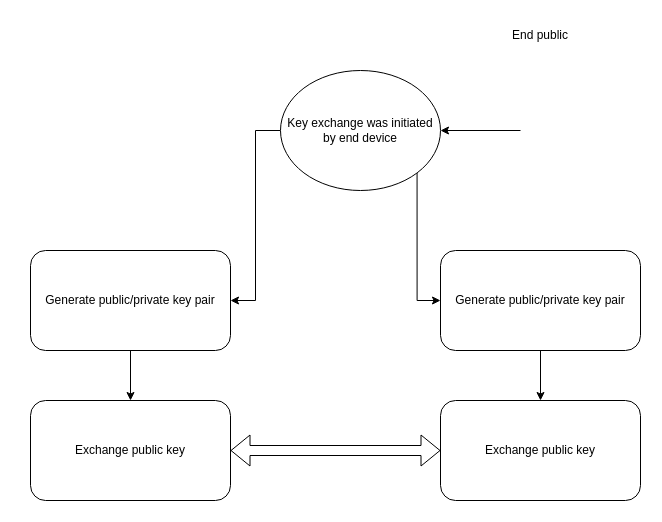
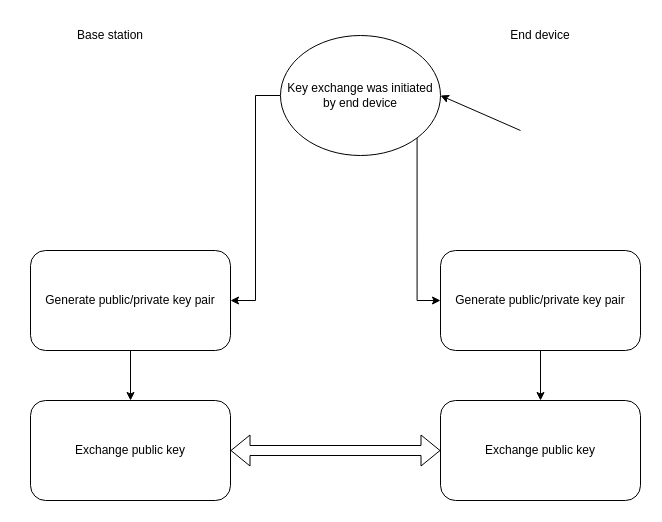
  <mxCell id="0" />
  <mxCell id="1" parent="0" />
  <mxCell id="2" style="edgeStyle=orthogonalEdgeStyle;rounded=0;orthogonalLoop=1;jettySize=auto;html=1;exitX=0.5;exitY=1;exitDx=0;exitDy=0;entryX=0.5;entryY=0;entryDx=0;entryDy=0;" edge="1" parent="1" source="3" target="12"><mxGeometry relative="1" as="geometry" /></mxCell>
  <mxCell id="3" value="Generate public/private key pair" style="rounded=1;whiteSpace=wrap;html=1;" vertex="1" parent="1"><mxGeometry x="30" y="250" width="200" height="100" as="geometry" /></mxCell>
- <mxCell id="5" value="End public" style="text;html=1;strokeColor=none;fillColor=none;align=center;verticalAlign=middle;whiteSpace=wrap;rounded=0;" vertex="1" parent="1"><mxGeometry x="450" y="20" width="180" height="30" as="geometry" /></mxCell>
+ <mxCell id="4" value="Base station" style="text;html=1;strokeColor=none;fillColor=none;align=center;verticalAlign=middle;whiteSpace=wrap;rounded=0;" vertex="1" parent="1"><mxGeometry x="20" y="20" width="180" height="30" as="geometry" /></mxCell>
+ <mxCell id="5" value="End device" style="text;html=1;strokeColor=none;fillColor=none;align=center;verticalAlign=middle;whiteSpace=wrap;rounded=0;" vertex="1" parent="1"><mxGeometry x="450" y="20" width="180" height="30" as="geometry" /></mxCell>
  <mxCell id="6" style="edgeStyle=orthogonalEdgeStyle;rounded=0;orthogonalLoop=1;jettySize=auto;html=1;exitX=0;exitY=0.5;exitDx=0;exitDy=0;entryX=1;entryY=0.5;entryDx=0;entryDy=0;" edge="1" parent="1" source="8" target="3"><mxGeometry relative="1" as="geometry" /></mxCell>
  <mxCell id="7" style="edgeStyle=orthogonalEdgeStyle;rounded=0;orthogonalLoop=1;jettySize=auto;html=1;exitX=1;exitY=1;exitDx=0;exitDy=0;entryX=0;entryY=0.5;entryDx=0;entryDy=0;" edge="1" parent="1" source="8" target="11"><mxGeometry relative="1" as="geometry" /></mxCell>
- <mxCell id="8" value="Key exchange was initiated by end device" style="ellipse;whiteSpace=wrap;html=1;" vertex="1" parent="1"><mxGeometry x="280" y="70" width="160" height="120" as="geometry" /></mxCell>
+ <mxCell id="8" value="Key exchange was initiated by end device" style="ellipse;whiteSpace=wrap;html=1;" vertex="1" parent="1"><mxGeometry x="280" y="35" width="160" height="120" as="geometry" /></mxCell>
  <mxCell id="9" value="" style="endArrow=classic;html=1;rounded=0;entryX=1;entryY=0.5;entryDx=0;entryDy=0;" edge="1" parent="1" target="8"><mxGeometry width="50" height="50" relative="1" as="geometry"><mxPoint x="520" y="130" as="sourcePoint" /><mxPoint x="550" y="120" as="targetPoint" /></mxGeometry></mxCell>
  <mxCell id="10" style="edgeStyle=orthogonalEdgeStyle;rounded=0;orthogonalLoop=1;jettySize=auto;html=1;exitX=0.5;exitY=1;exitDx=0;exitDy=0;entryX=0.5;entryY=0;entryDx=0;entryDy=0;" edge="1" parent="1" source="11" target="13"><mxGeometry relative="1" as="geometry" /></mxCell>
  <mxCell id="11" value="Generate public/private key pair" style="rounded=1;whiteSpace=wrap;html=1;" vertex="1" parent="1"><mxGeometry x="440" y="250" width="200" height="100" as="geometry" /></mxCell>
  <mxCell id="12" value="Exchange public key" style="rounded=1;whiteSpace=wrap;html=1;" vertex="1" parent="1"><mxGeometry x="30" y="400" width="200" height="100" as="geometry" /></mxCell>
  <mxCell id="13" value="Exchange public key" style="rounded=1;whiteSpace=wrap;html=1;" vertex="1" parent="1"><mxGeometry x="440" y="400" width="200" height="100" as="geometry" /></mxCell>
  <mxCell id="14" value="" style="shape=flexArrow;endArrow=classic;startArrow=classic;html=1;rounded=0;exitX=1;exitY=0.5;exitDx=0;exitDy=0;entryX=0;entryY=0.5;entryDx=0;entryDy=0;" edge="1" parent="1" source="12" target="13"><mxGeometry width="100" height="100" relative="1" as="geometry"><mxPoint x="310" y="550" as="sourcePoint" /><mxPoint x="410" y="450" as="targetPoint" /></mxGeometry></mxCell>
